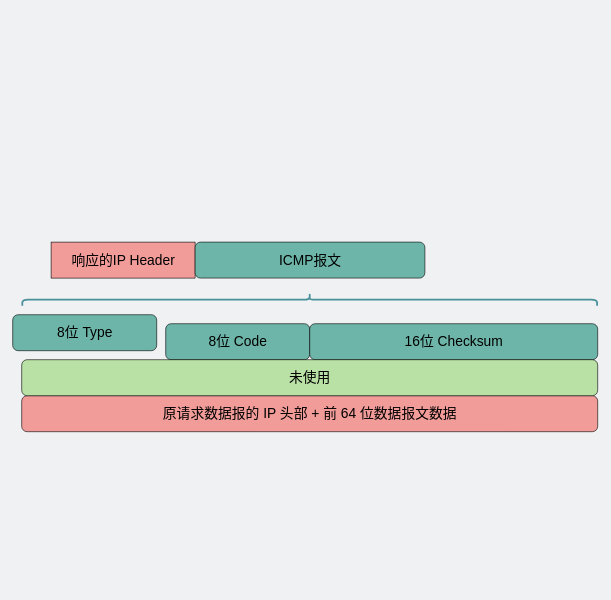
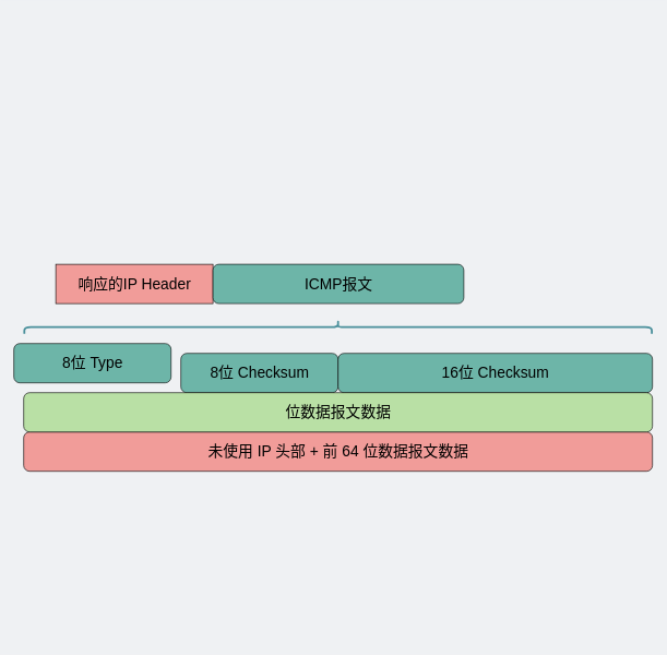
  <mxCell id="0" />
  <mxCell id="1" parent="0" />
  <mxCell id="2" value="&lt;font style=&quot;font-size: 23px&quot;&gt;响应的IP Header&lt;/font&gt;" style="whiteSpace=wrap;html=1;fontSize=23;fillColor=#F19C99;rounded=0;" parent="1" vertex="1"><mxGeometry x="84.5" y="403" width="240" height="60" as="geometry" /></mxCell>
  <mxCell id="3" value="ICMP报文" style="rounded=1;whiteSpace=wrap;html=1;fontSize=23;fillColor=#6DB5A8;" parent="1" vertex="1"><mxGeometry x="324.5" y="403" width="383" height="60" as="geometry" /></mxCell>
  <mxCell id="4" value="" style="shape=curlyBracket;whiteSpace=wrap;html=1;rounded=1;flipH=1;labelPosition=right;verticalLabelPosition=middle;align=left;verticalAlign=middle;rotation=-90;strokeWidth=3;strokeColor=#4A909B;" parent="1" vertex="1"><mxGeometry x="505.5" y="20" width="20" height="958" as="geometry" /></mxCell>
- <mxCell id="5" value="原请求数据报的 IP 头部 + 前 64 位数据报文数据" style="rounded=1;whiteSpace=wrap;html=1;fontSize=23;fillColor=#F19C99;" parent="1" vertex="1"><mxGeometry x="35.5" y="659" width="960" height="60" as="geometry" /></mxCell>
+ <mxCell id="5" value="未使用 IP 头部 + 前 64 位数据报文数据" style="rounded=1;whiteSpace=wrap;html=1;fontSize=23;fillColor=#F19C99;" parent="1" vertex="1"><mxGeometry x="35.5" y="659" width="960" height="60" as="geometry" /></mxCell>
  <mxCell id="6" value="&lt;font style=&quot;font-size: 23px&quot;&gt;8位 Type&lt;/font&gt;" style="rounded=1;whiteSpace=wrap;html=1;fontSize=23;fillColor=#6DB5A8;" parent="1" vertex="1"><mxGeometry x="20.5" y="524" width="240" height="60" as="geometry" /></mxCell>
- <mxCell id="7" value="&lt;font style=&quot;font-size: 23px&quot;&gt;8位 Code&lt;/font&gt;" style="rounded=1;whiteSpace=wrap;html=1;fontSize=23;fillColor=#6DB5A8;" parent="1" vertex="1"><mxGeometry x="275.5" y="539" width="240" height="60" as="geometry" /></mxCell>
+ <mxCell id="7" value="&lt;font style=&quot;font-size: 23px&quot;&gt;8位 Checksum&lt;/font&gt;" style="rounded=1;whiteSpace=wrap;html=1;fontSize=23;fillColor=#6DB5A8;" parent="1" vertex="1"><mxGeometry x="275.5" y="539" width="240" height="60" as="geometry" /></mxCell>
  <mxCell id="8" value="&lt;font style=&quot;font-size: 23px&quot;&gt;16位 Checksum&lt;/font&gt;" style="rounded=1;whiteSpace=wrap;html=1;fontSize=23;fillColor=#6DB5A8;" parent="1" vertex="1"><mxGeometry x="515.5" y="539" width="480" height="60" as="geometry" /></mxCell>
- <mxCell id="9" value="未使用" style="rounded=1;whiteSpace=wrap;html=1;fontSize=23;fillColor=#B9E0A5;" parent="1" vertex="1"><mxGeometry x="35.5" y="599" width="960" height="60" as="geometry" /></mxCell>
+ <mxCell id="9" value="位数据报文数据" style="rounded=1;whiteSpace=wrap;html=1;fontSize=23;fillColor=#B9E0A5;" parent="1" vertex="1"><mxGeometry x="35.5" y="599" width="960" height="60" as="geometry" /></mxCell>
